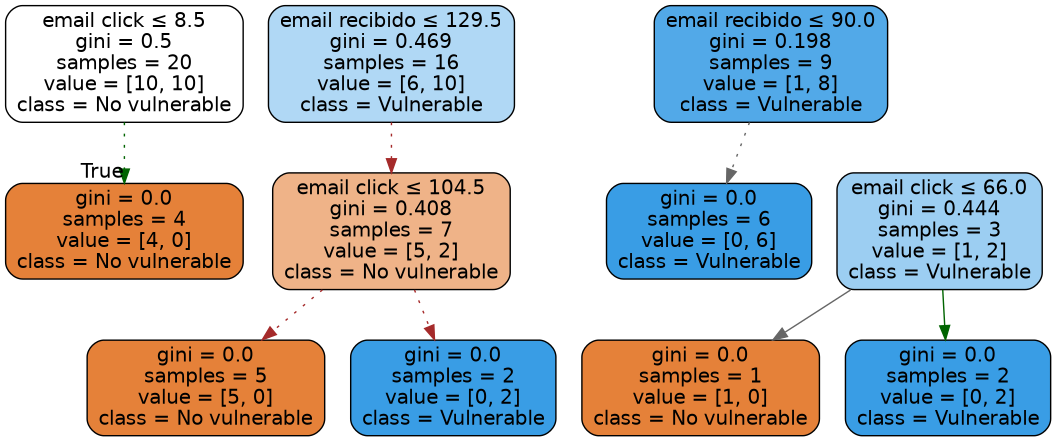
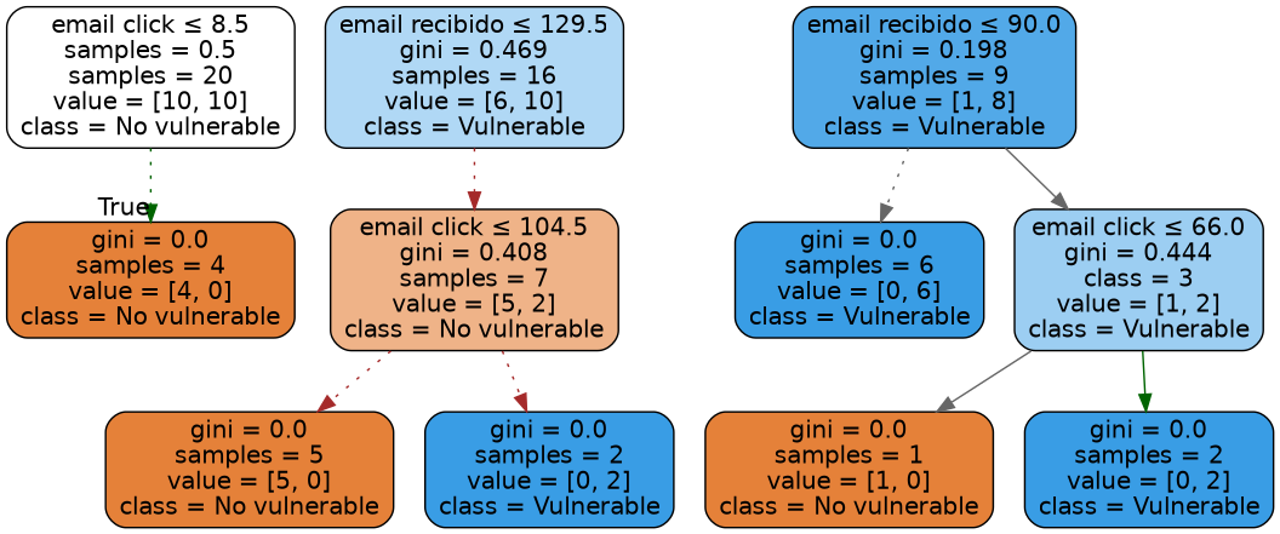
  digraph {
    node [color=black fillcolor="#e58139" fontname=helvetica shape=box style="filled, rounded"]
    edge [color=brown fontname=helvetica style=dotted]
-   n1 [fillcolor="#ffffff" label=<email click &le; 8.5<br/>gini = 0.5<br/>samples = 20<br/>value = [10, 10]<br/>class = No vulnerable>]
+   n1 [fillcolor="#ffffff" label=<email click &le; 8.5<br/>samples = 0.5<br/>samples = 20<br/>value = [10, 10]<br/>class = No vulnerable>]
    n2 [label=<gini = 0.0<br/>samples = 4<br/>value = [4, 0]<br/>class = No vulnerable>]
    n3 [fillcolor="#b0d8f5" label=<email recibido &le; 129.5<br/>gini = 0.469<br/>samples = 16<br/>value = [6, 10]<br/>class = Vulnerable>]
    n4 [fillcolor="#efb388" label=<email click &le; 104.5<br/>gini = 0.408<br/>samples = 7<br/>value = [5, 2]<br/>class = No vulnerable>]
    n5 [fillcolor="#52a9e8" label=<email recibido &le; 90.0<br/>gini = 0.198<br/>samples = 9<br/>value = [1, 8]<br/>class = Vulnerable>]
    n6 [fillcolor="#399de5" label=<gini = 0.0<br/>samples = 6<br/>value = [0, 6]<br/>class = Vulnerable>]
-   n7 [fillcolor="#9ccef2" label=<email click &le; 66.0<br/>gini = 0.444<br/>samples = 3<br/>value = [1, 2]<br/>class = Vulnerable>]
+   n7 [fillcolor="#9ccef2" label=<email click &le; 66.0<br/>gini = 0.444<br/>class = 3<br/>value = [1, 2]<br/>class = Vulnerable>]
    n8 [label=<gini = 0.0<br/>samples = 5<br/>value = [5, 0]<br/>class = No vulnerable>]
    n9 [fillcolor="#399de5" label=<gini = 0.0<br/>samples = 2<br/>value = [0, 2]<br/>class = Vulnerable>]
    n10 [label=<gini = 0.0<br/>samples = 1<br/>value = [1, 0]<br/>class = No vulnerable>]
    n11 [fillcolor="#399de5" label=<gini = 0.0<br/>samples = 2<br/>value = [0, 2]<br/>class = Vulnerable>]
    n1 -> n2 [color=darkgreen headlabel=True labelangle=45 labeldistance=2.5]
    n3 -> n4
    n4 -> n8
    n4 -> n9
    n5 -> n6 [color=gray40]
+   n5 -> n7 [color=gray40 style=solid]
    n7 -> n10 [color=gray40 style=solid]
    n7 -> n11 [color=darkgreen style=solid]
  }
